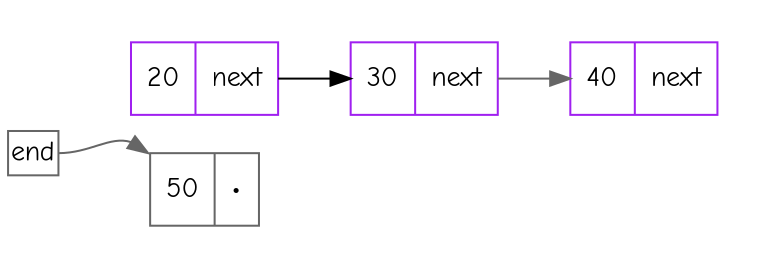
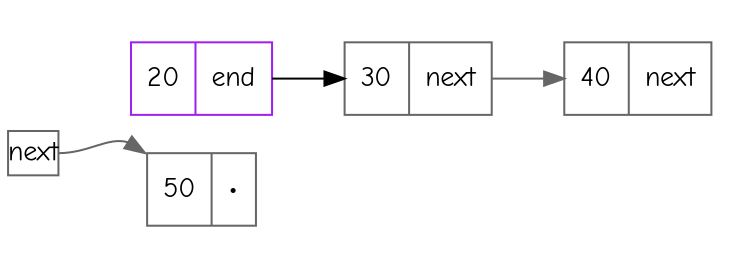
  digraph {
    fontname="Comic Neue"
    rankdir=LR
    node [color=gray40 fontname="Comic Neue" shape=record]
    edge [color=gray40 fontname="Comic Neue" headport=w tailport=e]
-   n1 [color=purple label="{<data>20|next}"]
-   n2 [color=purple label="{<data>30|next}"]
-   n3 [color=purple label="{<data>40|next}"]
+   n1 [color=purple label="{<data>20|end}"]
+   n2 [label="{<data>30|next}"]
+   n3 [label="{<data>40|next}"]
    n4 [label="{<data>50|&#8226;}"]
-   end [fixedsize=true height=0.30 shape=box width=0.35]
+   end [fixedsize=true height=0.30 shape=box width=0.35 label=next]
    subgraph cluster_1 {
      color=white
      n1
      n2
      n3
      n4
    }
    n1 -> n2 [color=black]
    n2 -> n3
    end -> n4 [headport=nw]
  }
